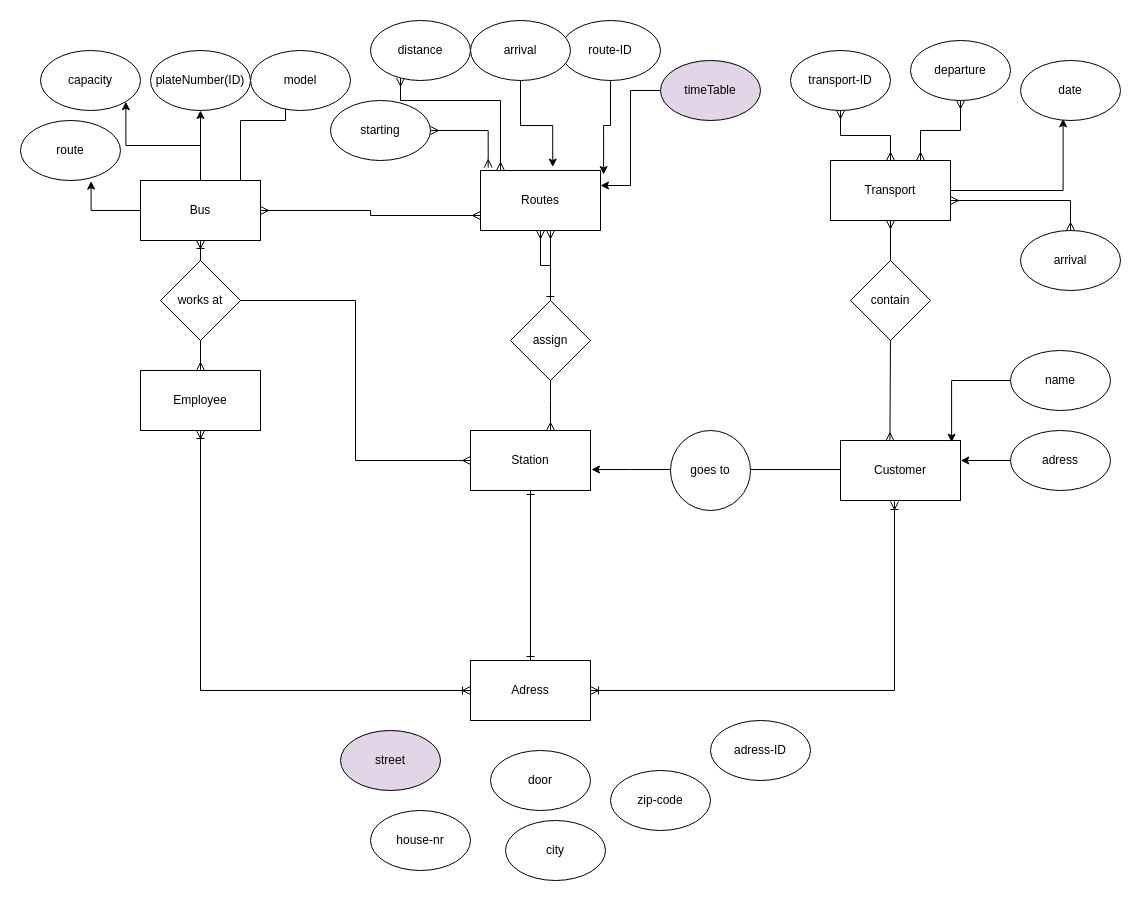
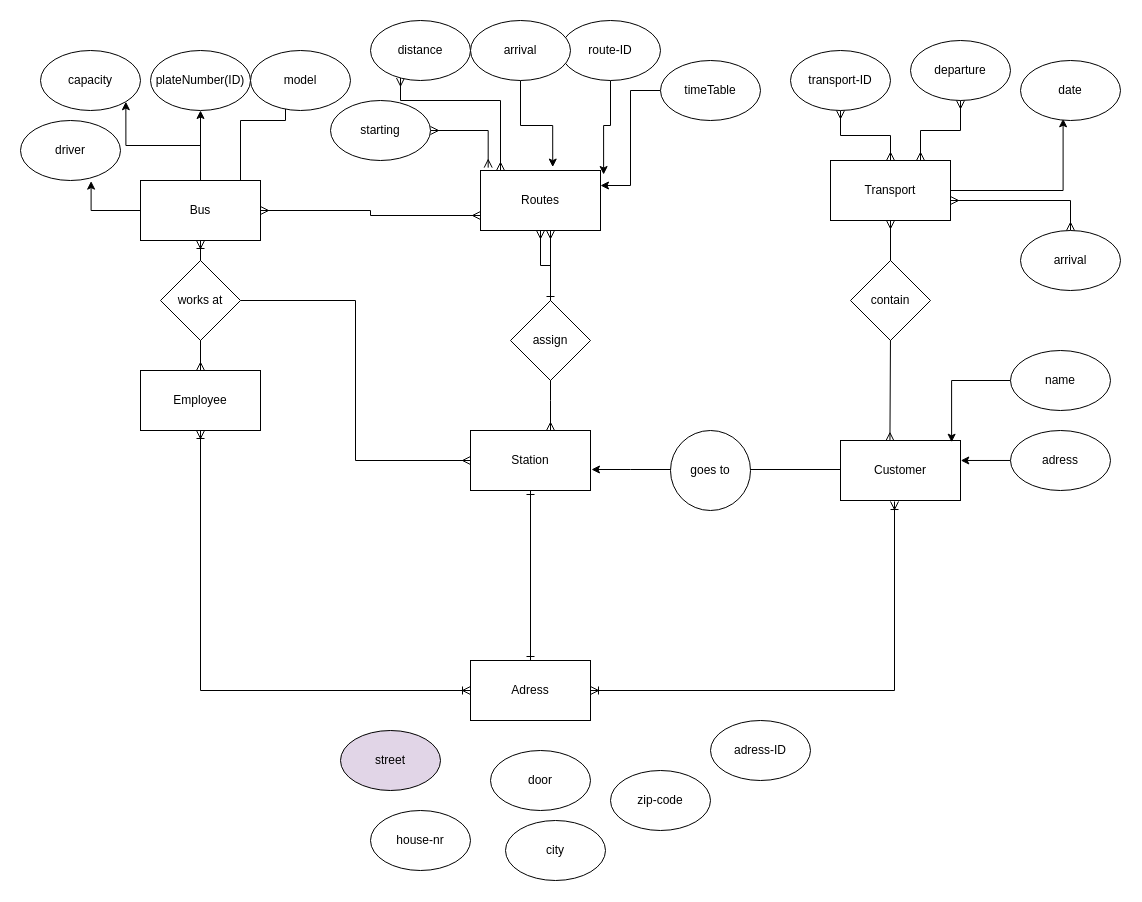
  <mxCell id="0" />
  <mxCell id="1" parent="0" />
  <mxCell id="2" style="edgeStyle=orthogonalEdgeStyle;rounded=0;orthogonalLoop=1;jettySize=auto;html=1;entryX=0.426;entryY=0.971;entryDx=0;entryDy=0;entryPerimeter=0;" edge="1" parent="1" source="5" target="36"><mxGeometry relative="1" as="geometry" /></mxCell>
  <mxCell id="3" style="edgeStyle=orthogonalEdgeStyle;rounded=0;orthogonalLoop=1;jettySize=auto;html=1;startArrow=ERmany;startFill=0;endArrow=ERmany;endFill=0;" edge="1" parent="1" source="5" target="38"><mxGeometry relative="1" as="geometry"><Array as="points"><mxPoint x="1070" y="200" /></Array></mxGeometry></mxCell>
  <mxCell id="4" style="edgeStyle=orthogonalEdgeStyle;rounded=0;orthogonalLoop=1;jettySize=auto;html=1;entryX=0.412;entryY=0.005;entryDx=0;entryDy=0;entryPerimeter=0;startArrow=ERmany;startFill=0;endArrow=ERmany;endFill=0;" edge="1" parent="1" source="5" target="15"><mxGeometry relative="1" as="geometry" /></mxCell>
  <mxCell id="5" value="Transport" style="rounded=0;whiteSpace=wrap;html=1;" vertex="1" parent="1"><mxGeometry x="830" y="160" width="120" height="60" as="geometry" /></mxCell>
  <mxCell id="6" style="edgeStyle=orthogonalEdgeStyle;rounded=0;orthogonalLoop=1;jettySize=auto;html=1;entryX=0.5;entryY=1;entryDx=0;entryDy=0;startArrow=ERone;startFill=0;endArrow=ERone;endFill=0;" edge="1" parent="1" source="9" target="11"><mxGeometry relative="1" as="geometry"><mxPoint x="530" y="500" as="targetPoint" /></mxGeometry></mxCell>
  <mxCell id="7" style="edgeStyle=orthogonalEdgeStyle;rounded=0;orthogonalLoop=1;jettySize=auto;html=1;entryX=0.45;entryY=1.017;entryDx=0;entryDy=0;entryPerimeter=0;endArrow=ERoneToMany;endFill=0;startArrow=ERoneToMany;startFill=0;" edge="1" parent="1" source="9" target="15"><mxGeometry relative="1" as="geometry" /></mxCell>
  <mxCell id="8" style="edgeStyle=orthogonalEdgeStyle;rounded=0;orthogonalLoop=1;jettySize=auto;html=1;entryX=0.5;entryY=1;entryDx=0;entryDy=0;endArrow=ERoneToMany;endFill=0;startArrow=ERoneToMany;startFill=0;" edge="1" parent="1" source="9" target="13"><mxGeometry relative="1" as="geometry" /></mxCell>
  <mxCell id="9" value="Adress" style="rounded=0;whiteSpace=wrap;html=1;" vertex="1" parent="1"><mxGeometry x="470" y="660" width="120" height="60" as="geometry" /></mxCell>
  <mxCell id="10" style="edgeStyle=orthogonalEdgeStyle;rounded=0;orthogonalLoop=1;jettySize=auto;html=1;startArrow=ERmany;startFill=0;endArrow=ERmany;endFill=0;" edge="1" parent="1" source="11" target="21"><mxGeometry relative="1" as="geometry"><Array as="points"><mxPoint x="550" y="400" /><mxPoint x="550" y="400" /></Array></mxGeometry></mxCell>
  <mxCell id="11" value="Station" style="rounded=0;whiteSpace=wrap;html=1;" vertex="1" parent="1"><mxGeometry x="470" y="430" width="120" height="60" as="geometry" /></mxCell>
  <mxCell id="12" style="edgeStyle=orthogonalEdgeStyle;rounded=0;orthogonalLoop=1;jettySize=auto;html=1;entryX=0.5;entryY=1;entryDx=0;entryDy=0;startArrow=ERmany;startFill=0;endArrow=ERoneToMany;endFill=0;" edge="1" parent="1" source="13" target="28"><mxGeometry relative="1" as="geometry" /></mxCell>
  <mxCell id="13" value="Employee" style="rounded=0;whiteSpace=wrap;html=1;" vertex="1" parent="1"><mxGeometry x="140" y="370" width="120" height="60" as="geometry" /></mxCell>
  <mxCell id="14" style="edgeStyle=orthogonalEdgeStyle;rounded=0;orthogonalLoop=1;jettySize=auto;html=1;entryX=1.008;entryY=0.65;entryDx=0;entryDy=0;entryPerimeter=0;" edge="1" parent="1" source="15" target="11"><mxGeometry relative="1" as="geometry"><Array as="points"><mxPoint x="630" y="469" /><mxPoint x="630" y="469" /></Array></mxGeometry></mxCell>
  <mxCell id="15" value="Customer" style="rounded=0;whiteSpace=wrap;html=1;" vertex="1" parent="1"><mxGeometry x="840" y="440" width="120" height="60" as="geometry" /></mxCell>
  <mxCell id="16" style="edgeStyle=orthogonalEdgeStyle;rounded=0;orthogonalLoop=1;jettySize=auto;html=1;entryX=0;entryY=0.5;entryDx=0;entryDy=0;endArrow=ERmany;endFill=0;" edge="1" parent="1" source="17" target="11"><mxGeometry relative="1" as="geometry" /></mxCell>
  <mxCell id="17" value="works at" style="rhombus;whiteSpace=wrap;html=1;" vertex="1" parent="1"><mxGeometry x="160" y="260" width="80" height="80" as="geometry" /></mxCell>
  <mxCell id="18" value="assign" style="rhombus;whiteSpace=wrap;html=1;" vertex="1" parent="1"><mxGeometry x="510" y="300" width="80" height="80" as="geometry" /></mxCell>
  <mxCell id="19" value="goes to" style="ellipse;whiteSpace=wrap;html=1;" vertex="1" parent="1"><mxGeometry x="670" y="430" width="80" height="80" as="geometry" /></mxCell>
  <mxCell id="20" style="edgeStyle=orthogonalEdgeStyle;rounded=0;orthogonalLoop=1;jettySize=auto;html=1;startArrow=ERmany;startFill=0;endArrow=ERone;endFill=0;" edge="1" parent="1" source="21" target="18"><mxGeometry relative="1" as="geometry" /></mxCell>
  <mxCell id="21" value="Routes" style="rounded=0;whiteSpace=wrap;html=1;" vertex="1" parent="1"><mxGeometry x="480" y="170" width="120" height="60" as="geometry" /></mxCell>
  <mxCell id="22" value="contain" style="rhombus;whiteSpace=wrap;html=1;" vertex="1" parent="1"><mxGeometry x="850" y="260" width="80" height="80" as="geometry" /></mxCell>
  <mxCell id="23" style="edgeStyle=orthogonalEdgeStyle;rounded=0;orthogonalLoop=1;jettySize=auto;html=1;entryX=1;entryY=1;entryDx=0;entryDy=0;" edge="1" parent="1" source="28" target="29"><mxGeometry relative="1" as="geometry" /></mxCell>
  <mxCell id="24" style="edgeStyle=orthogonalEdgeStyle;rounded=0;orthogonalLoop=1;jettySize=auto;html=1;entryX=0.706;entryY=1.01;entryDx=0;entryDy=0;entryPerimeter=0;" edge="1" parent="1" source="28" target="37"><mxGeometry relative="1" as="geometry" /></mxCell>
  <mxCell id="25" style="edgeStyle=orthogonalEdgeStyle;rounded=0;orthogonalLoop=1;jettySize=auto;html=1;entryX=0.5;entryY=1;entryDx=0;entryDy=0;" edge="1" parent="1" source="28" target="30"><mxGeometry relative="1" as="geometry" /></mxCell>
  <mxCell id="26" style="edgeStyle=orthogonalEdgeStyle;rounded=0;orthogonalLoop=1;jettySize=auto;html=1;entryX=0;entryY=1;entryDx=0;entryDy=0;" edge="1" parent="1" source="28" target="31"><mxGeometry relative="1" as="geometry"><Array as="points"><mxPoint x="240" y="120" /><mxPoint x="285" y="120" /></Array></mxGeometry></mxCell>
  <mxCell id="27" style="edgeStyle=orthogonalEdgeStyle;rounded=0;orthogonalLoop=1;jettySize=auto;html=1;entryX=0;entryY=0.75;entryDx=0;entryDy=0;startArrow=ERmany;startFill=0;endArrow=ERmany;endFill=0;" edge="1" parent="1" source="28" target="21"><mxGeometry relative="1" as="geometry"><Array as="points"><mxPoint x="370" y="210" /><mxPoint x="370" y="215" /></Array></mxGeometry></mxCell>
  <mxCell id="28" value="Bus" style="rounded=0;whiteSpace=wrap;html=1;" vertex="1" parent="1"><mxGeometry x="140" y="180" width="120" height="60" as="geometry" /></mxCell>
  <mxCell id="29" value="capacity" style="ellipse;whiteSpace=wrap;html=1;" vertex="1" parent="1"><mxGeometry x="40" y="50" width="100" height="60" as="geometry" /></mxCell>
  <mxCell id="30" value="plateNumber(ID)" style="ellipse;whiteSpace=wrap;html=1;" vertex="1" parent="1"><mxGeometry x="150" y="50" width="100" height="60" as="geometry" /></mxCell>
  <mxCell id="31" value="model" style="ellipse;whiteSpace=wrap;html=1;" vertex="1" parent="1"><mxGeometry x="250" y="50" width="100" height="60" as="geometry" /></mxCell>
  <mxCell id="32" style="edgeStyle=orthogonalEdgeStyle;rounded=0;orthogonalLoop=1;jettySize=auto;html=1;entryX=0.064;entryY=-0.048;entryDx=0;entryDy=0;entryPerimeter=0;startArrow=ERmany;startFill=0;endArrow=ERmany;endFill=0;" edge="1" parent="1" source="33" target="21"><mxGeometry relative="1" as="geometry" /></mxCell>
  <mxCell id="33" value="starting" style="ellipse;whiteSpace=wrap;html=1;" vertex="1" parent="1"><mxGeometry x="330" y="100" width="100" height="60" as="geometry" /></mxCell>
  <mxCell id="34" style="edgeStyle=orthogonalEdgeStyle;rounded=0;orthogonalLoop=1;jettySize=auto;html=1;entryX=0.75;entryY=0;entryDx=0;entryDy=0;startArrow=ERmany;startFill=0;endArrow=ERmany;endFill=0;" edge="1" parent="1" source="35" target="5"><mxGeometry relative="1" as="geometry" /></mxCell>
  <mxCell id="35" value="departure" style="ellipse;whiteSpace=wrap;html=1;" vertex="1" parent="1"><mxGeometry x="910" y="40" width="100" height="60" as="geometry" /></mxCell>
  <mxCell id="36" value="date" style="ellipse;whiteSpace=wrap;html=1;" vertex="1" parent="1"><mxGeometry x="1020" y="60" width="100" height="60" as="geometry" /></mxCell>
- <mxCell id="37" value="route" style="ellipse;whiteSpace=wrap;html=1;" vertex="1" parent="1"><mxGeometry y="120" width="100" height="60" as="geometry" x="20" /></mxCell>
+ <mxCell id="37" value="driver" style="ellipse;whiteSpace=wrap;html=1;" vertex="1" parent="1"><mxGeometry y="120" width="100" height="60" as="geometry" x="20" /></mxCell>
  <mxCell id="38" value="arrival" style="ellipse;whiteSpace=wrap;html=1;" vertex="1" parent="1"><mxGeometry x="1020" y="230" width="100" height="60" as="geometry" /></mxCell>
  <mxCell id="39" style="edgeStyle=orthogonalEdgeStyle;rounded=0;orthogonalLoop=1;jettySize=auto;html=1;entryX=0.602;entryY=-0.057;entryDx=0;entryDy=0;entryPerimeter=0;" edge="1" parent="1" source="58" target="21"><mxGeometry relative="1" as="geometry" /></mxCell>
  <mxCell id="40" style="edgeStyle=orthogonalEdgeStyle;rounded=0;orthogonalLoop=1;jettySize=auto;html=1;startArrow=ERmany;startFill=0;endArrow=ERmany;endFill=0;" edge="1" parent="1" source="41"><mxGeometry relative="1" as="geometry"><mxPoint x="500" y="170" as="targetPoint" /><Array as="points"><mxPoint x="400" y="100" /><mxPoint x="500" y="100" /></Array></mxGeometry></mxCell>
  <mxCell id="41" value="distance" style="ellipse;whiteSpace=wrap;html=1;" vertex="1" parent="1"><mxGeometry x="370" y="20" width="100" height="60" as="geometry" /></mxCell>
  <mxCell id="42" style="edgeStyle=orthogonalEdgeStyle;rounded=0;orthogonalLoop=1;jettySize=auto;html=1;startArrow=ERmany;startFill=0;endArrow=ERmany;endFill=0;" edge="1" parent="1" source="43" target="5"><mxGeometry relative="1" as="geometry" /></mxCell>
  <mxCell id="43" value="transport-ID" style="ellipse;whiteSpace=wrap;html=1;" vertex="1" parent="1"><mxGeometry x="790" y="50" width="100" height="60" as="geometry" /></mxCell>
  <mxCell id="44" style="edgeStyle=orthogonalEdgeStyle;rounded=0;orthogonalLoop=1;jettySize=auto;html=1;entryX=1;entryY=0.25;entryDx=0;entryDy=0;" edge="1" parent="1" source="45" target="21"><mxGeometry relative="1" as="geometry" /></mxCell>
- <mxCell id="45" value="timeTable" style="ellipse;whiteSpace=wrap;html=1;fillColor=#e1d5e7;" vertex="1" parent="1"><mxGeometry x="660" y="60" width="100" height="60" as="geometry" /></mxCell>
+ <mxCell id="45" value="timeTable" style="ellipse;whiteSpace=wrap;html=1;" vertex="1" parent="1"><mxGeometry x="660" y="60" width="100" height="60" as="geometry" /></mxCell>
  <mxCell id="46" style="edgeStyle=orthogonalEdgeStyle;rounded=0;orthogonalLoop=1;jettySize=auto;html=1;entryX=0.926;entryY=0.029;entryDx=0;entryDy=0;entryPerimeter=0;" edge="1" parent="1" source="47" target="15"><mxGeometry relative="1" as="geometry" /></mxCell>
  <mxCell id="47" value="name" style="ellipse;whiteSpace=wrap;html=1;" vertex="1" parent="1"><mxGeometry x="1010" y="350" width="100" height="60" as="geometry" /></mxCell>
  <mxCell id="48" style="edgeStyle=orthogonalEdgeStyle;rounded=0;orthogonalLoop=1;jettySize=auto;html=1;entryX=1.002;entryY=0.333;entryDx=0;entryDy=0;entryPerimeter=0;" edge="1" parent="1" source="49" target="15"><mxGeometry relative="1" as="geometry" /></mxCell>
  <mxCell id="49" value="adress" style="ellipse;whiteSpace=wrap;html=1;" vertex="1" parent="1"><mxGeometry x="1010" y="430" width="100" height="60" as="geometry" /></mxCell>
  <mxCell id="50" style="edgeStyle=orthogonalEdgeStyle;rounded=0;orthogonalLoop=1;jettySize=auto;html=1;entryX=1.026;entryY=0.067;entryDx=0;entryDy=0;entryPerimeter=0;" edge="1" parent="1" source="51" target="21"><mxGeometry relative="1" as="geometry" /></mxCell>
  <mxCell id="51" value="route-ID" style="ellipse;whiteSpace=wrap;html=1;" vertex="1" parent="1"><mxGeometry x="560" y="20" width="100" height="60" as="geometry" /></mxCell>
  <mxCell id="52" value="adress-ID" style="ellipse;whiteSpace=wrap;html=1;" vertex="1" parent="1"><mxGeometry x="710" y="720" width="100" height="60" as="geometry" /></mxCell>
  <mxCell id="53" value="zip-code" style="ellipse;whiteSpace=wrap;html=1;" vertex="1" parent="1"><mxGeometry x="610" y="770" width="100" height="60" as="geometry" /></mxCell>
  <mxCell id="54" value="city" style="ellipse;whiteSpace=wrap;html=1;" vertex="1" parent="1"><mxGeometry x="505" y="820" width="100" height="60" as="geometry" /></mxCell>
  <mxCell id="55" value="street" style="ellipse;whiteSpace=wrap;html=1;fillColor=#e1d5e7;" vertex="1" parent="1"><mxGeometry x="340" y="730" width="100" height="60" as="geometry" /></mxCell>
  <mxCell id="56" value="house-nr" style="ellipse;whiteSpace=wrap;html=1;" vertex="1" parent="1"><mxGeometry x="370" y="810" width="100" height="60" as="geometry" /></mxCell>
  <mxCell id="57" value="door" style="ellipse;whiteSpace=wrap;html=1;" vertex="1" parent="1"><mxGeometry x="490" y="750" width="100" height="60" as="geometry" /></mxCell>
  <mxCell id="58" value="arrival" style="ellipse;whiteSpace=wrap;html=1;" vertex="1" parent="1"><mxGeometry x="470" y="20" width="100" height="60" as="geometry" /></mxCell>
